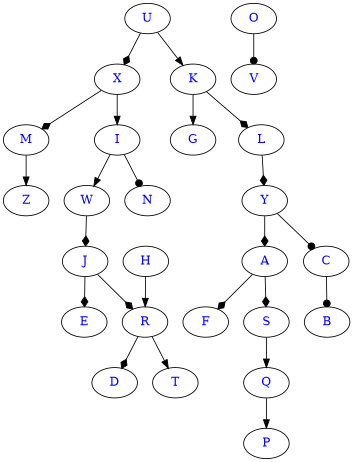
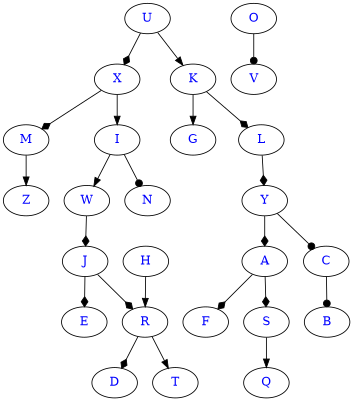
  digraph {
    node [fontcolor=blue]
    edge [arrowhead=diamond]
    U
    X
    K
    M
    I
    G
    L
    Z
    W
    N
    J
    E
    R
    O
    V
    H
    D
    T
    Y
    A
    C
    F
    S
    B
    Q
-   P
    U -> X
    U -> K [arrowhead=normal]
    X -> M
    X -> I [arrowhead=normal]
    K -> G [arrowhead=normal]
    K -> L
    M -> Z [arrowhead=normal]
    I -> W [arrowhead=normal]
    I -> N [arrowhead=dot]
    L -> Y
    W -> J
    J -> E
    J -> R
    R -> D
    R -> T [arrowhead=normal]
    O -> V [arrowhead=dot]
    H -> R [arrowhead=normal]
    Y -> A
    Y -> C [arrowhead=dot]
    A -> F
    A -> S
    C -> B [arrowhead=dot]
    S -> Q [arrowhead=normal]
-   Q -> P [arrowhead=normal]
  }
